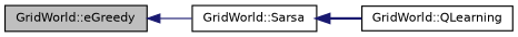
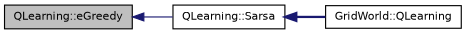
  digraph {
    rankdir=LR
    node [color=black fontname=Helvetica fontsize=10 shape=record]
    edge [color=midnightblue dir=back fontname=Helvetica fontsize=10 labelfontname=Helvetica labelfontsize=10]
-   n1 [fillcolor=grey75 fontcolor=black height=0.2 label="GridWorld::eGreedy" style=filled width=0.4]
-   n2 [height=0.2 label="GridWorld::Sarsa" width=0.4]
+   n1 [fillcolor=grey75 fontcolor=black height=0.2 label="QLearning::eGreedy" style=filled width=0.4]
+   n2 [height=0.2 label="QLearning::Sarsa" width=0.4]
    n3 [height=0.2 label="GridWorld::QLearning" width=0.4]
    n1 -> n2 [style=solid]
    n2 -> n3 [style=bold]
  }
